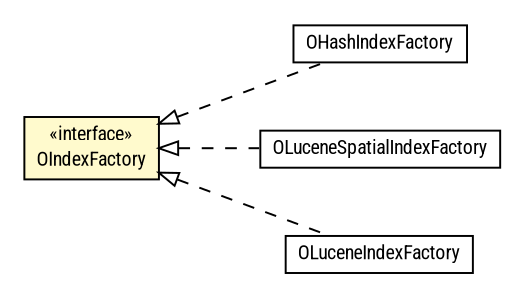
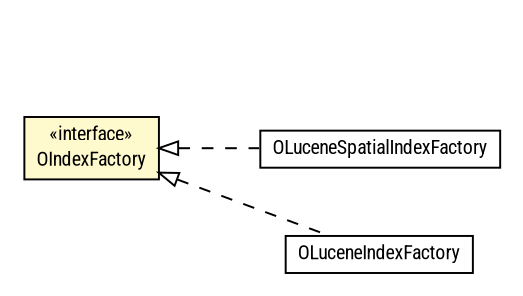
  digraph {
    fontname="Roboto Condensed"
    nodesep=0.25
    rankdir=LR
    ranksep=0.5
    node [fontcolor=black fontname="Roboto Condensed" fontsize=10.0 shape=plaintext]
    edge [arrowtail=empty dir=back fontname="Roboto Condensed" fontsize=10 headport=p labelfontname=Helvetica labelfontsize=10 style=dashed tailport=p]
-   n1 [label=<<table title="com.orientechnologies.orient.core.storage.index.hashindex.local.OHashIndexFactory" border="0" cellborder="1" cellspacing="0" cellpadding="2" port="p" href="../storage/index/hashindex/local/OHashIndexFactory.html"> 		<tr><td><table border="0" cellspacing="0" cellpadding="1"> <tr><td align="center" balign="center"> OHashIndexFactory </td></tr> 		</table></td></tr> 		</table>>]
    n2 [label=<<table title="com.orientechnologies.orient.core.index.OIndexFactory" border="0" cellborder="1" cellspacing="0" cellpadding="2" port="p" bgcolor="lemonChiffon" href="./OIndexFactory.html"> 		<tr><td><table border="0" cellspacing="0" cellpadding="1"> <tr><td align="center" balign="center"> &#171;interface&#187; </td></tr> <tr><td align="center" balign="center"> OIndexFactory </td></tr> 		</table></td></tr> 		</table>>]
    n3 [label=<<table title="com.orientechnologies.spatial.OLuceneSpatialIndexFactory" border="0" cellborder="1" cellspacing="0" cellpadding="2" port="p" href="../../../spatial/OLuceneSpatialIndexFactory.html"> 		<tr><td><table border="0" cellspacing="0" cellpadding="1"> <tr><td align="center" balign="center"> OLuceneSpatialIndexFactory </td></tr> 		</table></td></tr> 		</table>>]
    n4 [label=<<table title="com.orientechnologies.lucene.OLuceneIndexFactory" border="0" cellborder="1" cellspacing="0" cellpadding="2" port="p" href="../../../lucene/OLuceneIndexFactory.html"> 		<tr><td><table border="0" cellspacing="0" cellpadding="1"> <tr><td align="center" balign="center"> OLuceneIndexFactory </td></tr> 		</table></td></tr> 		</table>>]
-   n2 -> n1
    n2 -> n3
    n2 -> n4
  }
